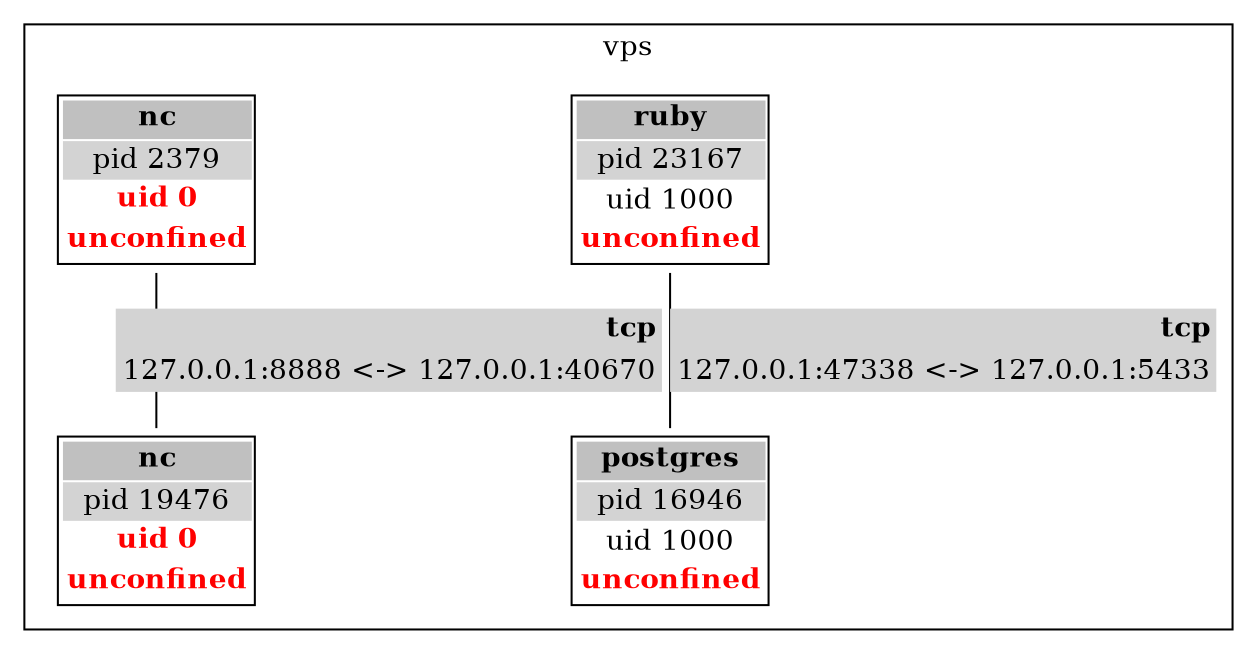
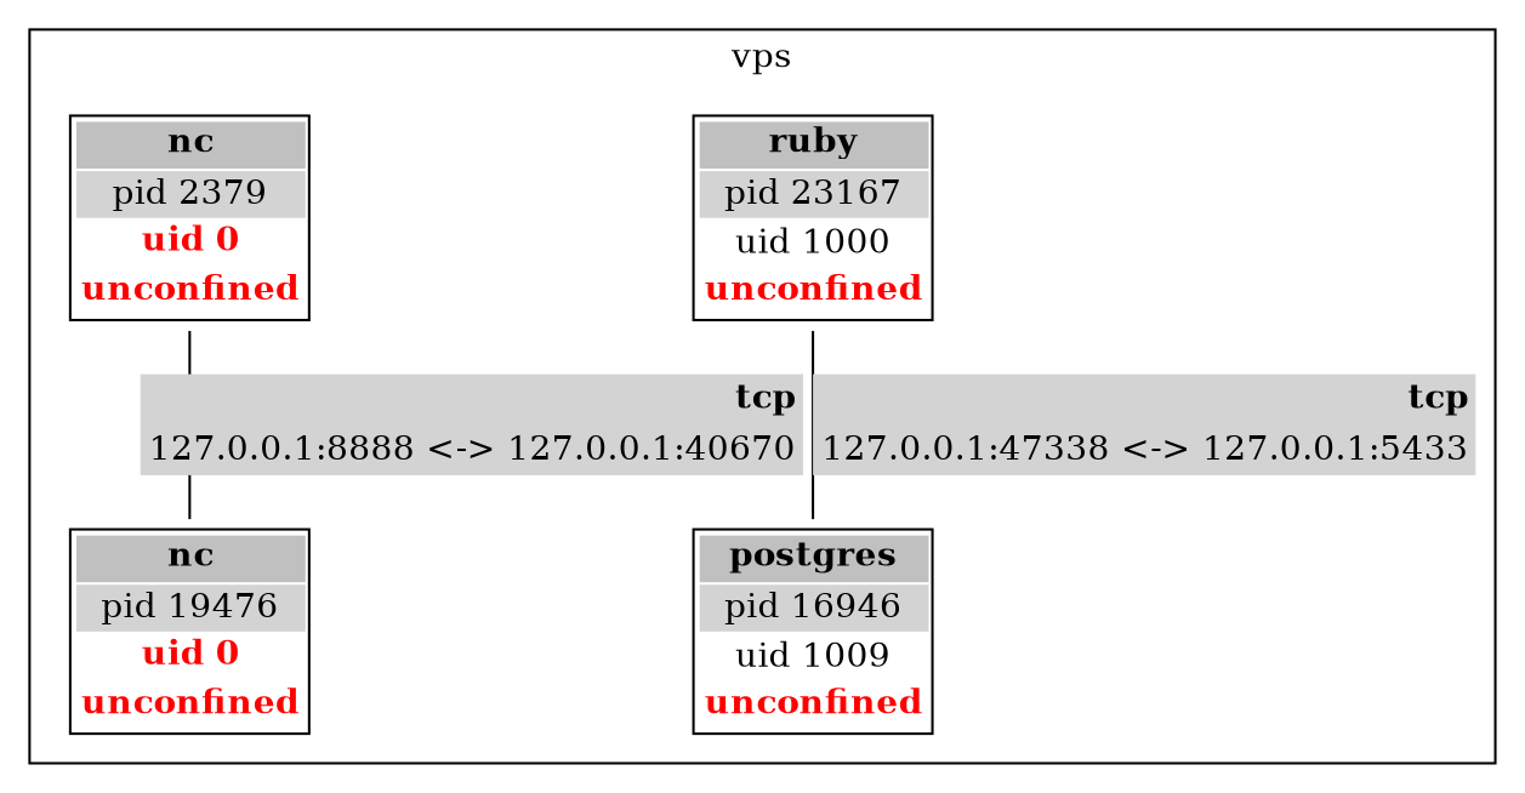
  graph {
    rankdir=TB
    splines=line
    node [shape=plaintext]
    n1 [label=<<table border="1" cellborder="0" cellspacing="1"><tr><td bgcolor="gray"><b>ruby</b></td></tr><tr><td bgcolor="lightgray">pid 23167</td></tr><tr><td>uid 1000</td></tr><tr><td><font color="red"><b>unconfined</b></font></td></tr></table>>]
-   n2 [label=<<table border="1" cellborder="0" cellspacing="1"><tr><td bgcolor="gray"><b>postgres</b></td></tr><tr><td bgcolor="lightgray">pid 16946</td></tr><tr><td>uid 1000</td></tr><tr><td><font color="red"><b>unconfined</b></font></td></tr></table>>]
+   n2 [label=<<table border="1" cellborder="0" cellspacing="1"><tr><td bgcolor="gray"><b>postgres</b></td></tr><tr><td bgcolor="lightgray">pid 16946</td></tr><tr><td>uid 1009</td></tr><tr><td><font color="red"><b>unconfined</b></font></td></tr></table>>]
    n3 [label=<<table border="1" cellborder="0" cellspacing="1"><tr><td bgcolor="gray"><b>nc</b></td></tr><tr><td bgcolor="lightgray">pid 2379</td></tr><tr><td><font color="red"><b>uid 0</b></font></td></tr><tr><td><font color="red"><b>unconfined</b></font></td></tr></table>>]
    n4 [label=<<table border="1" cellborder="0" cellspacing="1"><tr><td bgcolor="gray"><b>nc</b></td></tr><tr><td bgcolor="lightgray">pid 19476</td></tr><tr><td><font color="red"><b>uid 0</b></font></td></tr><tr><td><font color="red"><b>unconfined</b></font></td></tr></table>>]
    subgraph cluster_1 {
      label=vps
      n1
      n2
      n3
      n4
    }
    n1 -- n2 [label=<<table border="0" cellborder="0" cellspacing="1" bgcolor="lightgray"><tr border="0"><td align="right"><b>tcp</b></td></tr><tr border="0"><td>127.0.0.1:47338 &lt;-&gt; 127.0.0.1:5433</td></tr></table>>]
    n3 -- n4 [label=<<table border="0" cellborder="0" cellspacing="1" bgcolor="lightgray"><tr border="0"><td align="right"><b>tcp</b></td></tr><tr border="0"><td>127.0.0.1:8888 &lt;-&gt; 127.0.0.1:40670</td></tr></table>>]
  }
